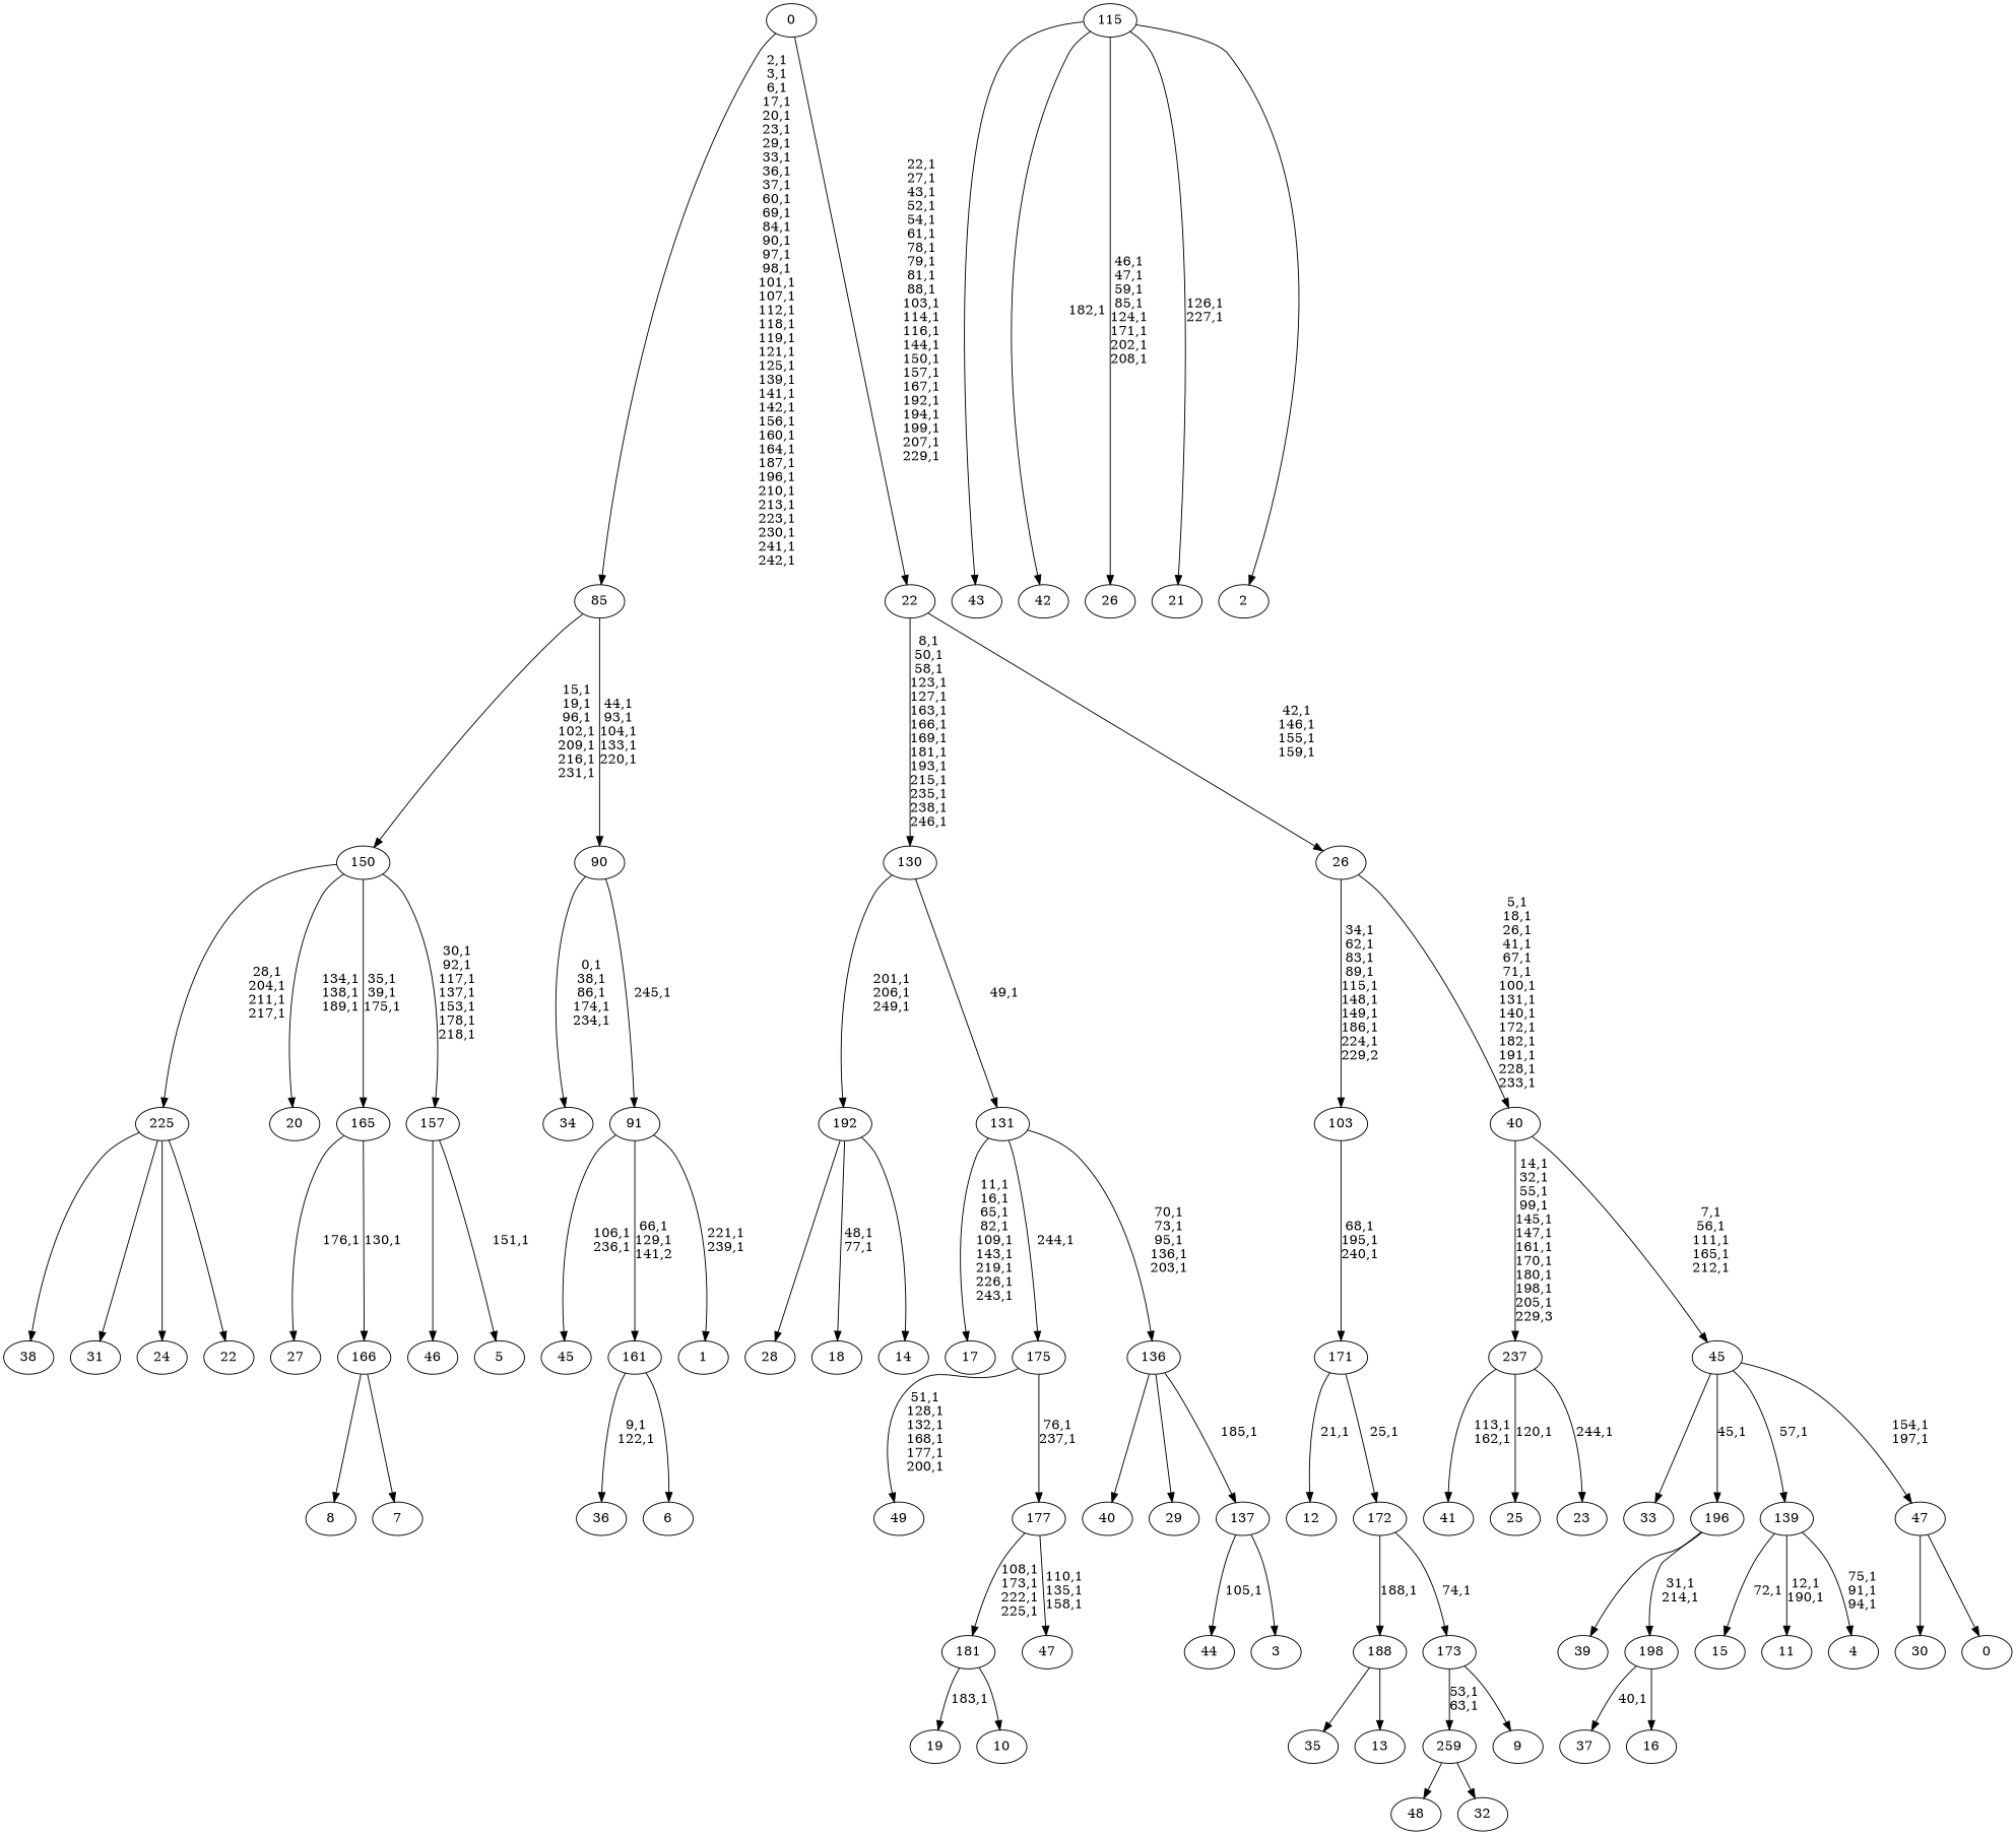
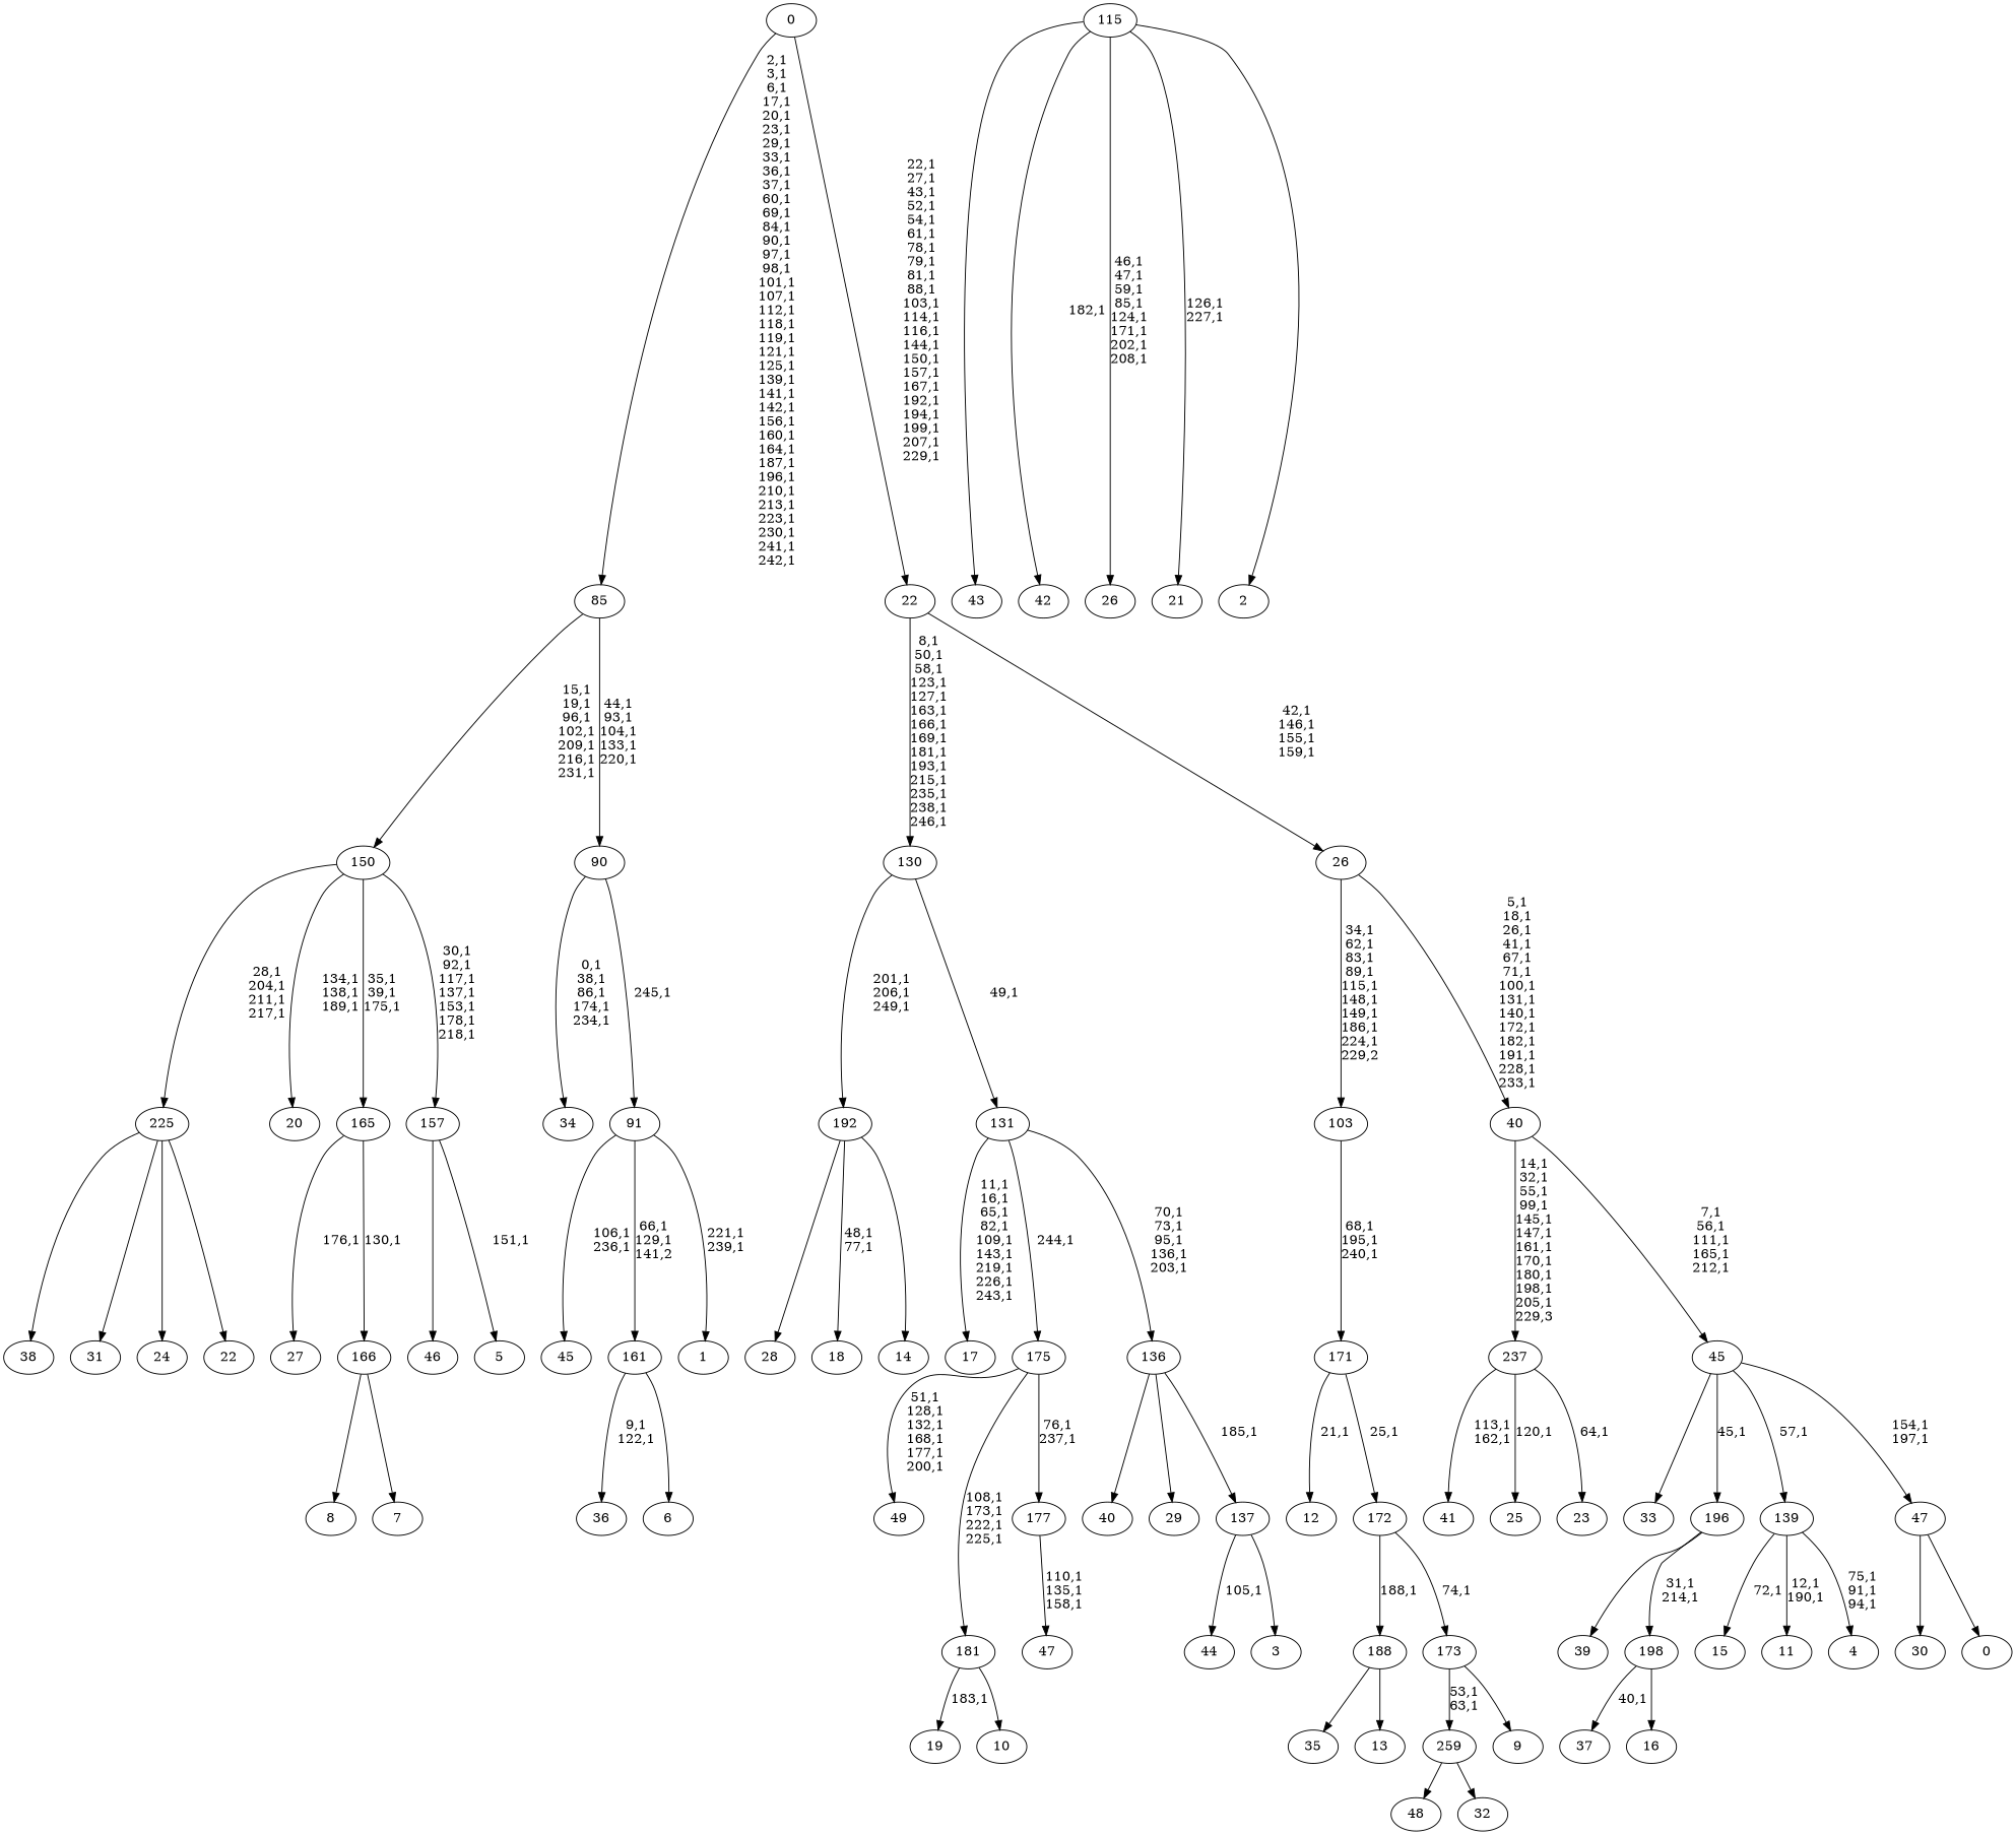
  digraph {
    n1 [label=49]
    n2 [label=48]
    n3 [label=47]
    n4 [label=46]
    n5 [label=45]
    n6 [label=44]
    n7 [label=43]
    n8 [label=42]
    n9 [label=41]
    n10 [label=40]
    n11 [label=39]
    n12 [label=38]
    n13 [label=37]
    n14 [label=36]
    n15 [label=35]
    n16 [label=34]
    n17 [label=33]
    n18 [label=32]
    259
    n20 [label=31]
    n21 [label=30]
    n22 [label=29]
    n23 [label=28]
    n24 [label=27]
    n25 [label=26]
    n26 [label=25]
    n27 [label=24]
    n28 [label=23]
    237
    n30 [label=22]
    225
    n32 [label=21]
    n33 [label=20]
    n34 [label=19]
    n35 [label=18]
    n36 [label=17]
    n37 [label=16]
    198
    196
    n40 [label=15]
    n41 [label=14]
    192
    n43 [label=13]
    188
    n45 [label=12]
    n46 [label=11]
    n47 [label=10]
    181
    177
    175
    n51 [label=9]
    173
    172
    171
    n55 [label=8]
    n56 [label=7]
    166
    165
    n59 [label=6]
    161
    n61 [label=5]
    157
    150
    n64 [label=4]
    139
    n66 [label=3]
    137
    136
    131
    130
    n71 [label=2]
    115
    103
    n74 [label=1]
    91
    90
    85
    n78 [label=0]
    47
    45
    40
    26
    22
    0
    259 -> n2
    259 -> n18
    237 -> n9 [label="113,1\n162,1"]
    237 -> n26 [label="120,1"]
-   237 -> n28 [label="244,1"]
+   237 -> n28 [label="64,1"]
    225 -> n12
    225 -> n20
    225 -> n27
    225 -> n30
    198 -> n13 [label="40,1"]
    198 -> n37
    196 -> n11
    196 -> 198 [label="31,1\n214,1"]
    192 -> n23
    192 -> n35 [label="48,1\n77,1"]
    192 -> n41
    188 -> n15
    188 -> n43
    181 -> n34 [label="183,1"]
    181 -> n47
    177 -> n3 [label="110,1\n135,1\n158,1"]
-   177 -> 181 [label="108,1\n173,1\n222,1\n225,1"]
+   175 -> 181 [label="108,1\n173,1\n222,1\n225,1"]
    175 -> n1 [label="51,1\n128,1\n132,1\n168,1\n177,1\n200,1"]
    175 -> 177 [label="76,1\n237,1"]
    173 -> 259 [label="53,1\n63,1"]
    173 -> n51
    172 -> 188 [label="188,1"]
    172 -> 173 [label="74,1"]
    171 -> n45 [label="21,1"]
    171 -> 172 [label="25,1"]
    166 -> n55
    166 -> n56
    165 -> n24 [label="176,1"]
    165 -> 166 [label="130,1"]
    161 -> n14 [label="9,1\n122,1"]
    161 -> n59
    157 -> n4
    157 -> n61 [label="151,1"]
    150 -> 225 [label="28,1\n204,1\n211,1\n217,1"]
    150 -> n33 [label="134,1\n138,1\n189,1"]
    150 -> 165 [label="35,1\n39,1\n175,1"]
    150 -> 157 [label="30,1\n92,1\n117,1\n137,1\n153,1\n178,1\n218,1"]
    139 -> n40 [label="72,1"]
    139 -> n46 [label="12,1\n190,1"]
    139 -> n64 [label="75,1\n91,1\n94,1"]
    137 -> n6 [label="105,1"]
    137 -> n66
    136 -> n10
    136 -> n22
    136 -> 137 [label="185,1"]
    131 -> n36 [label="11,1\n16,1\n65,1\n82,1\n109,1\n143,1\n219,1\n226,1\n243,1"]
    131 -> 175 [label="244,1"]
    131 -> 136 [label="70,1\n73,1\n95,1\n136,1\n203,1"]
    130 -> 192 [label="201,1\n206,1\n249,1"]
    130 -> 131 [label="49,1"]
    115 -> n7
    115 -> n8 [label="182,1"]
    115 -> n25 [label="46,1\n47,1\n59,1\n85,1\n124,1\n171,1\n202,1\n208,1"]
    115 -> n32 [label="126,1\n227,1"]
    115 -> n71
    103 -> 171 [label="68,1\n195,1\n240,1"]
    91 -> n5 [label="106,1\n236,1"]
    91 -> 161 [label="66,1\n129,1\n141,2"]
    91 -> n74 [label="221,1\n239,1"]
    90 -> n16 [label="0,1\n38,1\n86,1\n174,1\n234,1"]
    90 -> 91 [label="245,1"]
    85 -> 150 [label="15,1\n19,1\n96,1\n102,1\n209,1\n216,1\n231,1"]
    85 -> 90 [label="44,1\n93,1\n104,1\n133,1\n220,1"]
    47 -> n21
    47 -> n78
    45 -> n17
    45 -> 196 [label="45,1"]
    45 -> 139 [label="57,1"]
    45 -> 47 [label="154,1\n197,1"]
    40 -> 237 [label="14,1\n32,1\n55,1\n99,1\n145,1\n147,1\n161,1\n170,1\n180,1\n198,1\n205,1\n229,3"]
    40 -> 45 [label="7,1\n56,1\n111,1\n165,1\n212,1"]
    26 -> 103 [label="34,1\n62,1\n83,1\n89,1\n115,1\n148,1\n149,1\n186,1\n224,1\n229,2"]
    26 -> 40 [label="5,1\n18,1\n26,1\n41,1\n67,1\n71,1\n100,1\n131,1\n140,1\n172,1\n182,1\n191,1\n228,1\n233,1"]
    22 -> 130 [label="8,1\n50,1\n58,1\n123,1\n127,1\n163,1\n166,1\n169,1\n181,1\n193,1\n215,1\n235,1\n238,1\n246,1"]
    22 -> 26 [label="42,1\n146,1\n155,1\n159,1"]
    0 -> 85 [label="2,1\n3,1\n6,1\n17,1\n20,1\n23,1\n29,1\n33,1\n36,1\n37,1\n60,1\n69,1\n84,1\n90,1\n97,1\n98,1\n101,1\n107,1\n112,1\n118,1\n119,1\n121,1\n125,1\n139,1\n141,1\n142,1\n156,1\n160,1\n164,1\n187,1\n196,1\n210,1\n213,1\n223,1\n230,1\n241,1\n242,1"]
    0 -> 22 [label="22,1\n27,1\n43,1\n52,1\n54,1\n61,1\n78,1\n79,1\n81,1\n88,1\n103,1\n114,1\n116,1\n144,1\n150,1\n157,1\n167,1\n192,1\n194,1\n199,1\n207,1\n229,1"]
  }
